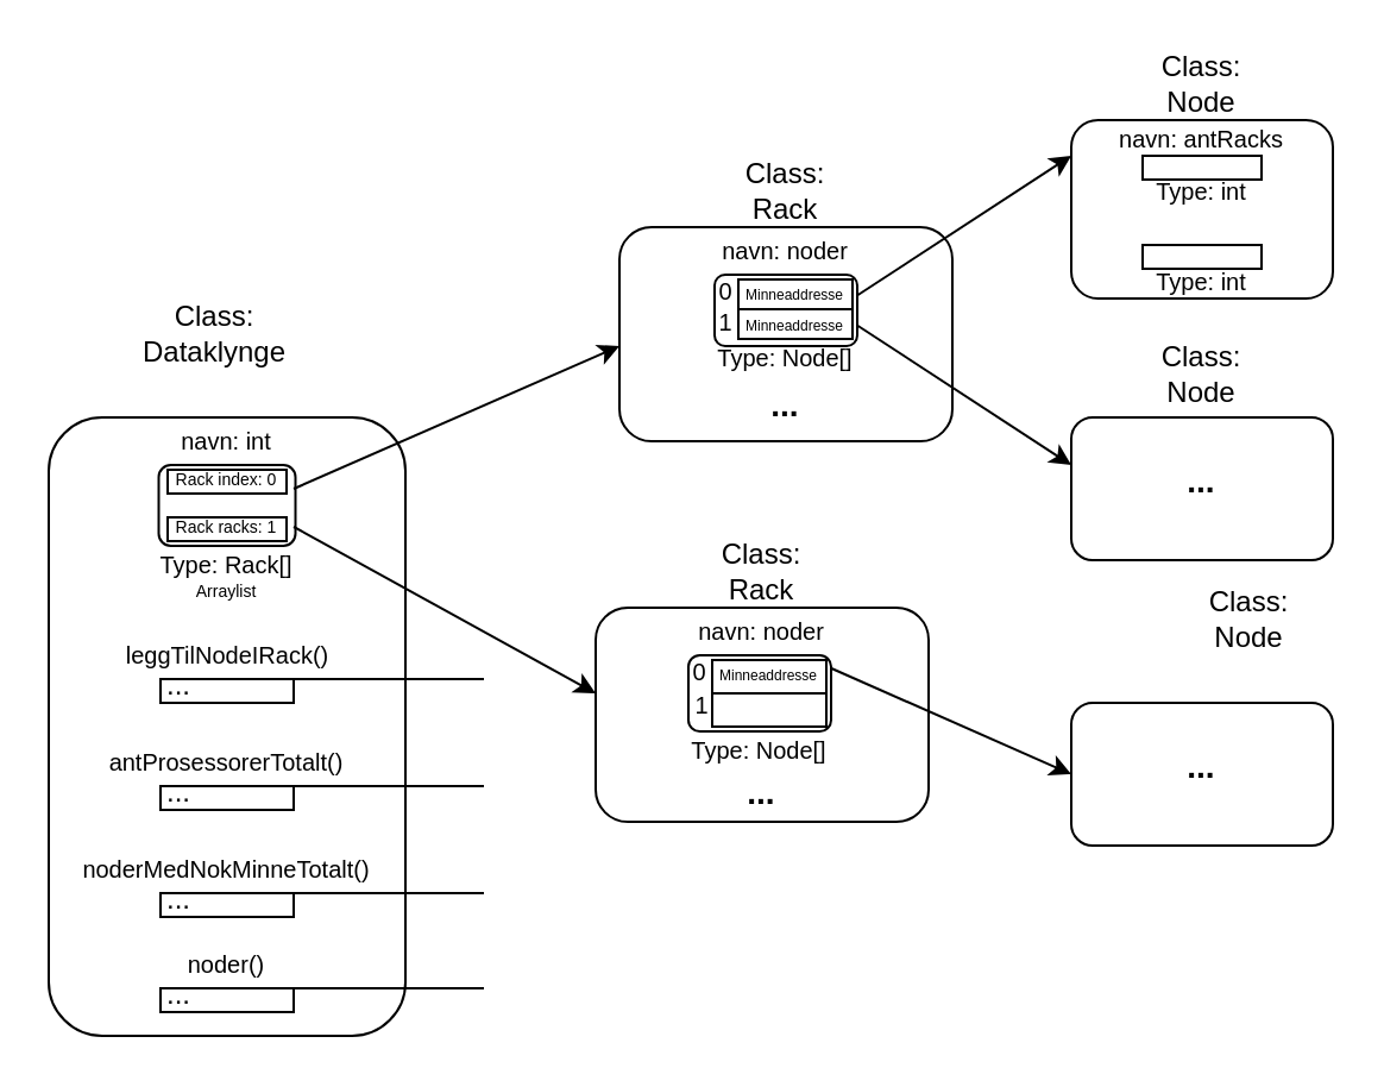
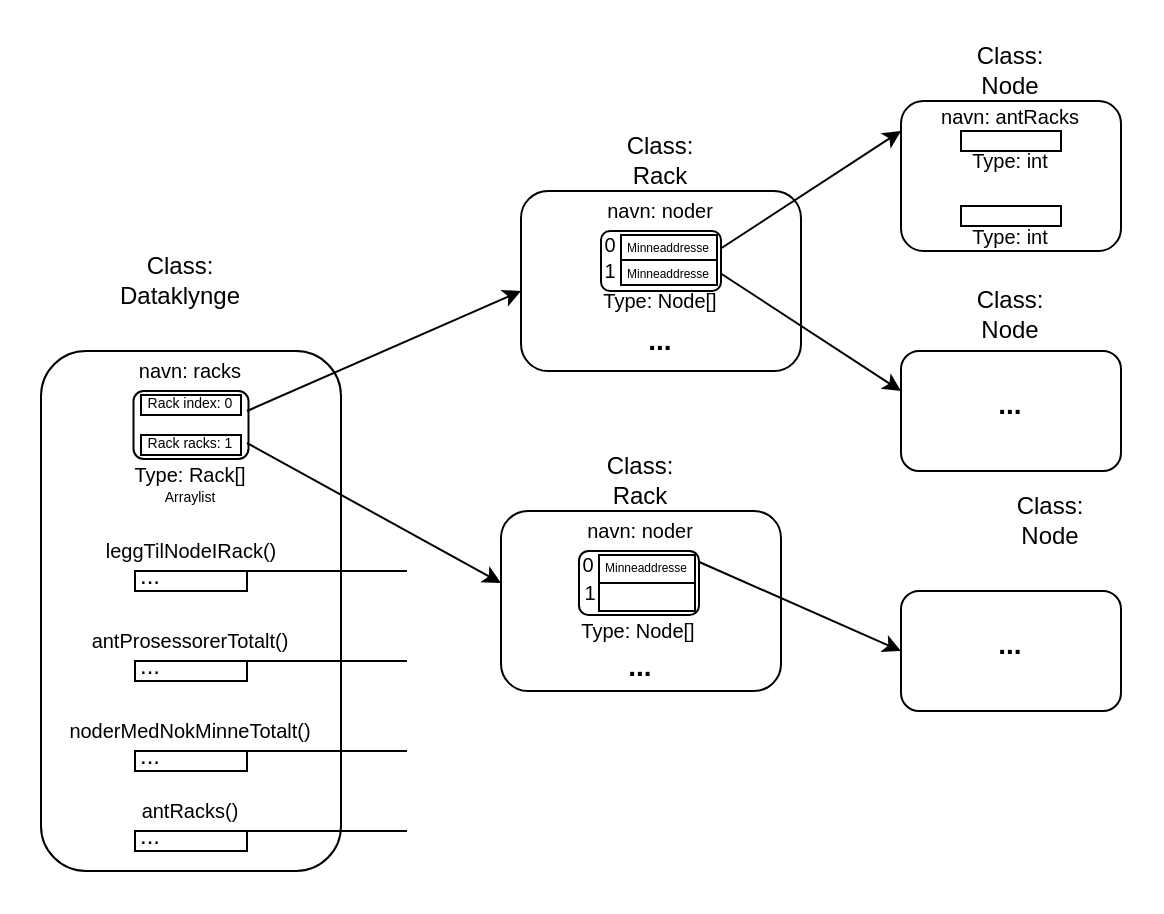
  <mxCell id="0" />
  <mxCell id="1" parent="0" />
  <mxCell id="2" value="" style="rounded=1;whiteSpace=wrap;html=1;" vertex="1" parent="1"><mxGeometry x="20" y="175" width="150" height="260" as="geometry" /></mxCell>
  <mxCell id="3" value="" style="rounded=1;whiteSpace=wrap;html=1;fontSize=12;" vertex="1" parent="1"><mxGeometry x="66.25" y="195" width="57.5" height="34" as="geometry" /></mxCell>
  <mxCell id="4" value="Class: Dataklynge" style="text;html=1;strokeColor=none;fillColor=none;align=center;verticalAlign=middle;whiteSpace=wrap;rounded=0;" vertex="1" parent="1"><mxGeometry x="60" y="125" width="60" height="30" as="geometry" /></mxCell>
- <mxCell id="5" value="&lt;font style=&quot;font-size: 10px&quot;&gt;navn: int&lt;/font&gt;" style="text;html=1;strokeColor=none;fillColor=none;align=center;verticalAlign=middle;whiteSpace=wrap;rounded=0;" vertex="1" parent="1"><mxGeometry x="56.25" y="175" width="77.5" height="20" as="geometry" /></mxCell>
+ <mxCell id="5" value="&lt;font style=&quot;font-size: 10px&quot;&gt;navn: racks&lt;/font&gt;" style="text;html=1;strokeColor=none;fillColor=none;align=center;verticalAlign=middle;whiteSpace=wrap;rounded=0;" vertex="1" parent="1"><mxGeometry x="56.25" y="175" width="77.5" height="20" as="geometry" /></mxCell>
  <mxCell id="6" value="&lt;font style=&quot;font-size: 10px&quot;&gt;Type: Rack[]&lt;/font&gt;" style="text;html=1;strokeColor=none;fillColor=none;align=center;verticalAlign=middle;whiteSpace=wrap;rounded=0;" vertex="1" parent="1"><mxGeometry x="60" y="227" width="70" height="20" as="geometry" /></mxCell>
  <mxCell id="7" value="&lt;font style=&quot;font-size: 10px&quot;&gt;leggTilNodeIRack()&lt;br&gt;&lt;/font&gt;" style="text;html=1;strokeColor=none;fillColor=none;align=center;verticalAlign=middle;whiteSpace=wrap;rounded=0;" vertex="1" parent="1"><mxGeometry x="52.5" y="265" width="85" height="20" as="geometry" /></mxCell>
  <mxCell id="8" value="" style="rounded=0;whiteSpace=wrap;html=1;" vertex="1" parent="1"><mxGeometry x="67" y="285" width="56" height="10" as="geometry" /></mxCell>
  <mxCell id="9" value="" style="endArrow=none;html=1;rounded=0;fontSize=10;" edge="1" parent="1"><mxGeometry width="50" height="50" relative="1" as="geometry"><mxPoint x="123" y="285" as="sourcePoint" /><mxPoint x="203" y="285" as="targetPoint" /></mxGeometry></mxCell>
  <mxCell id="10" value="" style="rounded=0;whiteSpace=wrap;html=1;" vertex="1" parent="1"><mxGeometry x="67" y="330" width="56" height="10" as="geometry" /></mxCell>
  <mxCell id="11" value="antProsessorerTotalt()" style="text;html=1;strokeColor=none;fillColor=none;align=center;verticalAlign=middle;whiteSpace=wrap;rounded=0;fontSize=10;" vertex="1" parent="1"><mxGeometry x="45" y="310" width="100" height="20" as="geometry" /></mxCell>
  <mxCell id="12" value="" style="endArrow=none;html=1;rounded=0;fontSize=10;" edge="1" parent="1"><mxGeometry width="50" height="50" relative="1" as="geometry"><mxPoint x="123" y="330" as="sourcePoint" /><mxPoint x="203" y="330" as="targetPoint" /></mxGeometry></mxCell>
  <mxCell id="13" value="" style="rounded=0;whiteSpace=wrap;html=1;" vertex="1" parent="1"><mxGeometry x="67" y="375" width="56" height="10" as="geometry" /></mxCell>
  <mxCell id="14" value="noderMedNokMinneTotalt()" style="text;html=1;strokeColor=none;fillColor=none;align=center;verticalAlign=middle;whiteSpace=wrap;rounded=0;fontSize=10;" vertex="1" parent="1"><mxGeometry x="45" y="355" width="100" height="20" as="geometry" /></mxCell>
  <mxCell id="15" value="" style="endArrow=none;html=1;rounded=0;fontSize=10;" edge="1" parent="1"><mxGeometry width="50" height="50" relative="1" as="geometry"><mxPoint x="123" y="375" as="sourcePoint" /><mxPoint x="203" y="375" as="targetPoint" /></mxGeometry></mxCell>
  <mxCell id="16" value="" style="rounded=0;whiteSpace=wrap;html=1;" vertex="1" parent="1"><mxGeometry x="67" y="415" width="56" height="10" as="geometry" /></mxCell>
- <mxCell id="17" value="noder()" style="text;html=1;strokeColor=none;fillColor=none;align=center;verticalAlign=middle;whiteSpace=wrap;rounded=0;fontSize=10;" vertex="1" parent="1"><mxGeometry x="45" y="395" width="100" height="20" as="geometry" /></mxCell>
+ <mxCell id="17" value="antRacks()" style="text;html=1;strokeColor=none;fillColor=none;align=center;verticalAlign=middle;whiteSpace=wrap;rounded=0;fontSize=10;" vertex="1" parent="1"><mxGeometry x="45" y="395" width="100" height="20" as="geometry" /></mxCell>
  <mxCell id="18" value="" style="endArrow=none;html=1;rounded=0;fontSize=10;" edge="1" parent="1"><mxGeometry width="50" height="50" relative="1" as="geometry"><mxPoint x="123" y="415" as="sourcePoint" /><mxPoint x="203" y="415" as="targetPoint" /></mxGeometry></mxCell>
  <mxCell id="19" value="" style="endArrow=classic;html=1;rounded=0;fontSize=7;" edge="1" parent="1"><mxGeometry width="50" height="50" relative="1" as="geometry"><mxPoint x="123" y="205" as="sourcePoint" /><mxPoint x="260" y="145" as="targetPoint" /></mxGeometry></mxCell>
  <mxCell id="20" value="" style="endArrow=classic;html=1;rounded=0;fontSize=7;" edge="1" parent="1"><mxGeometry width="50" height="50" relative="1" as="geometry"><mxPoint x="123" y="221" as="sourcePoint" /><mxPoint x="250" y="291" as="targetPoint" /></mxGeometry></mxCell>
  <mxCell id="21" value="" style="rounded=1;whiteSpace=wrap;html=1;" vertex="1" parent="1"><mxGeometry x="260" y="95" width="140" height="90" as="geometry" /></mxCell>
  <mxCell id="22" value="&lt;font style=&quot;font-size: 12px&quot;&gt;Class:&lt;br&gt;Rack&lt;br&gt;&lt;/font&gt;" style="text;html=1;strokeColor=none;fillColor=none;align=center;verticalAlign=middle;whiteSpace=wrap;rounded=0;fontSize=7;" vertex="1" parent="1"><mxGeometry x="300" y="65" width="60" height="30" as="geometry" /></mxCell>
  <mxCell id="23" value="&lt;font style=&quot;font-size: 12px&quot;&gt;...&lt;/font&gt;" style="text;html=1;strokeColor=none;fillColor=none;align=center;verticalAlign=middle;whiteSpace=wrap;rounded=0;fontSize=12;" vertex="1" parent="1"><mxGeometry x="60" y="285" width="30" height="6" as="geometry" /></mxCell>
  <mxCell id="24" value="&lt;font style=&quot;font-size: 12px&quot;&gt;...&lt;/font&gt;" style="text;html=1;strokeColor=none;fillColor=none;align=center;verticalAlign=middle;whiteSpace=wrap;rounded=0;fontSize=12;" vertex="1" parent="1"><mxGeometry x="60" y="330" width="30" height="6" as="geometry" /></mxCell>
  <mxCell id="25" value="&lt;font style=&quot;font-size: 12px&quot;&gt;...&lt;/font&gt;" style="text;html=1;strokeColor=none;fillColor=none;align=center;verticalAlign=middle;whiteSpace=wrap;rounded=0;fontSize=12;" vertex="1" parent="1"><mxGeometry x="60" y="375" width="30" height="6" as="geometry" /></mxCell>
  <mxCell id="26" value="&lt;font style=&quot;font-size: 12px&quot;&gt;...&lt;/font&gt;" style="text;html=1;strokeColor=none;fillColor=none;align=center;verticalAlign=middle;whiteSpace=wrap;rounded=0;fontSize=12;" vertex="1" parent="1"><mxGeometry x="60" y="415" width="30" height="6" as="geometry" /></mxCell>
  <mxCell id="27" value="&lt;font style=&quot;font-size: 10px&quot;&gt;navn: noder&lt;/font&gt;" style="text;html=1;strokeColor=none;fillColor=none;align=center;verticalAlign=middle;whiteSpace=wrap;rounded=0;" vertex="1" parent="1"><mxGeometry x="291.25" y="95" width="77.5" height="20" as="geometry" /></mxCell>
  <mxCell id="28" value="&lt;font style=&quot;font-size: 10px&quot;&gt;Type: Node[]&lt;/font&gt;" style="text;html=1;strokeColor=none;fillColor=none;align=center;verticalAlign=middle;whiteSpace=wrap;rounded=0;" vertex="1" parent="1"><mxGeometry x="295" y="140" width="70" height="20" as="geometry" /></mxCell>
  <mxCell id="29" value="" style="rounded=0;whiteSpace=wrap;html=1;fontSize=12;" vertex="1" parent="1"><mxGeometry x="70" y="197" width="50" height="10" as="geometry" /></mxCell>
  <mxCell id="30" value="&lt;font style=&quot;font-size: 7px&quot;&gt;Rack index: 0&lt;/font&gt;" style="text;html=1;strokeColor=none;fillColor=none;align=center;verticalAlign=middle;whiteSpace=wrap;rounded=0;fontSize=10;" vertex="1" parent="1"><mxGeometry x="70" y="195" width="50" height="10" as="geometry" /></mxCell>
  <mxCell id="31" value="" style="rounded=0;whiteSpace=wrap;html=1;fontSize=12;" vertex="1" parent="1"><mxGeometry x="70" y="217" width="50" height="10" as="geometry" /></mxCell>
  <mxCell id="32" value="&lt;font style=&quot;font-size: 7px&quot;&gt;Rack racks: 1&lt;br&gt;&lt;/font&gt;" style="text;html=1;strokeColor=none;fillColor=none;align=center;verticalAlign=middle;whiteSpace=wrap;rounded=0;fontSize=10;" vertex="1" parent="1"><mxGeometry x="70" y="215" width="50" height="10" as="geometry" /></mxCell>
  <mxCell id="33" value="&lt;font style=&quot;font-size: 7px&quot;&gt;Arraylist&lt;/font&gt;" style="text;html=1;strokeColor=none;fillColor=none;align=center;verticalAlign=middle;whiteSpace=wrap;rounded=0;fontSize=12;" vertex="1" parent="1"><mxGeometry x="75" y="242" width="40" height="10" as="geometry" /></mxCell>
  <mxCell id="34" value="&lt;font size=&quot;1&quot;&gt;&lt;b style=&quot;font-size: 14px&quot;&gt;...&lt;/b&gt;&lt;/font&gt;" style="text;html=1;strokeColor=none;fillColor=none;align=center;verticalAlign=middle;whiteSpace=wrap;rounded=0;fontSize=7;" vertex="1" parent="1"><mxGeometry x="300" y="155" width="60" height="30" as="geometry" /></mxCell>
  <mxCell id="35" value="" style="rounded=1;whiteSpace=wrap;html=1;" vertex="1" parent="1"><mxGeometry x="250" y="255" width="140" height="90" as="geometry" /></mxCell>
  <mxCell id="36" value="&lt;font style=&quot;font-size: 12px&quot;&gt;Class:&lt;br&gt;Rack&lt;br&gt;&lt;/font&gt;" style="text;html=1;strokeColor=none;fillColor=none;align=center;verticalAlign=middle;whiteSpace=wrap;rounded=0;fontSize=7;" vertex="1" parent="1"><mxGeometry x="290" y="225" width="60" height="30" as="geometry" /></mxCell>
  <mxCell id="37" value="&lt;font style=&quot;font-size: 10px&quot;&gt;navn: noder&lt;/font&gt;" style="text;html=1;strokeColor=none;fillColor=none;align=center;verticalAlign=middle;whiteSpace=wrap;rounded=0;" vertex="1" parent="1"><mxGeometry x="281.25" y="255" width="77.5" height="20" as="geometry" /></mxCell>
  <mxCell id="38" value="" style="endArrow=none;html=1;rounded=0;fontSize=12;entryX=1;entryY=0.5;entryDx=0;entryDy=0;exitX=0;exitY=0.5;exitDx=0;exitDy=0;" edge="1" parent="1" source="50" target="50"><mxGeometry width="50" height="50" relative="1" as="geometry"><mxPoint x="320" y="128" as="sourcePoint" /><mxPoint x="340" y="127" as="targetPoint" /></mxGeometry></mxCell>
  <mxCell id="39" value="" style="endArrow=classic;html=1;rounded=0;fontSize=10;" edge="1" parent="1"><mxGeometry width="50" height="50" relative="1" as="geometry"><mxPoint x="358" y="125" as="sourcePoint" /><mxPoint x="450" y="65" as="targetPoint" /></mxGeometry></mxCell>
  <mxCell id="40" value="" style="endArrow=classic;html=1;rounded=0;fontSize=10;" edge="1" parent="1"><mxGeometry width="50" height="50" relative="1" as="geometry"><mxPoint x="358" y="135" as="sourcePoint" /><mxPoint x="450" y="195" as="targetPoint" /></mxGeometry></mxCell>
  <mxCell id="41" value="" style="endArrow=classic;html=1;rounded=0;fontSize=10;entryX=0;entryY=0.5;entryDx=0;entryDy=0;" edge="1" parent="1" target="44"><mxGeometry width="50" height="50" relative="1" as="geometry"><mxPoint x="348" y="280" as="sourcePoint" /><mxPoint x="470" y="255" as="targetPoint" /></mxGeometry></mxCell>
  <mxCell id="42" value="" style="rounded=1;whiteSpace=wrap;html=1;" vertex="1" parent="1"><mxGeometry x="450" y="50" width="110" height="75" as="geometry" /></mxCell>
  <mxCell id="43" value="" style="rounded=1;whiteSpace=wrap;html=1;" vertex="1" parent="1"><mxGeometry x="450" y="175" width="110" height="60" as="geometry" /></mxCell>
  <mxCell id="44" value="" style="rounded=1;whiteSpace=wrap;html=1;" vertex="1" parent="1"><mxGeometry x="450" y="295" width="110" height="60" as="geometry" /></mxCell>
  <mxCell id="45" value="&lt;font style=&quot;font-size: 12px&quot;&gt;Class:&lt;br&gt;Node&lt;br&gt;&lt;/font&gt;" style="text;html=1;strokeColor=none;fillColor=none;align=center;verticalAlign=middle;whiteSpace=wrap;rounded=0;fontSize=7;" vertex="1" parent="1"><mxGeometry x="475" y="20" width="60" height="30" as="geometry" /></mxCell>
  <mxCell id="46" value="&lt;font style=&quot;font-size: 12px&quot;&gt;Class:&lt;br&gt;Node&lt;br&gt;&lt;/font&gt;" style="text;html=1;strokeColor=none;fillColor=none;align=center;verticalAlign=middle;whiteSpace=wrap;rounded=0;fontSize=7;" vertex="1" parent="1"><mxGeometry x="475" y="142" width="60" height="30" as="geometry" /></mxCell>
  <mxCell id="47" value="&lt;font style=&quot;font-size: 12px&quot;&gt;Class:&lt;br&gt;Node&lt;br&gt;&lt;/font&gt;" style="text;html=1;strokeColor=none;fillColor=none;align=center;verticalAlign=middle;whiteSpace=wrap;rounded=0;fontSize=7;" vertex="1" parent="1"><mxGeometry x="495" y="245" width="60" height="30" as="geometry" /></mxCell>
  <mxCell id="48" value="" style="rounded=0;whiteSpace=wrap;html=1;fontSize=10;" vertex="1" parent="1"><mxGeometry x="480" y="65" width="50" height="10" as="geometry" /></mxCell>
  <mxCell id="49" value="" style="rounded=1;whiteSpace=wrap;html=1;fontSize=10;" vertex="1" parent="1"><mxGeometry x="300" y="115" width="60" height="30" as="geometry" /></mxCell>
  <mxCell id="50" value="" style="rounded=0;whiteSpace=wrap;html=1;" vertex="1" parent="1"><mxGeometry x="310" y="117" width="48" height="25" as="geometry" /></mxCell>
  <mxCell id="51" value="&lt;font style=&quot;font-size: 10px&quot;&gt;0&lt;/font&gt;" style="text;html=1;strokeColor=none;fillColor=none;align=center;verticalAlign=middle;whiteSpace=wrap;rounded=0;fontSize=12;" vertex="1" parent="1"><mxGeometry x="300" y="117" width="10" height="10" as="geometry" /></mxCell>
  <mxCell id="52" value="&lt;font style=&quot;font-size: 10px&quot;&gt;1&lt;/font&gt;" style="text;html=1;strokeColor=none;fillColor=none;align=center;verticalAlign=middle;whiteSpace=wrap;rounded=0;fontSize=12;" vertex="1" parent="1"><mxGeometry x="300" y="130" width="10" height="10" as="geometry" /></mxCell>
  <mxCell id="53" value="" style="endArrow=none;html=1;rounded=0;fontSize=10;entryX=1;entryY=0.5;entryDx=0;entryDy=0;exitX=0;exitY=0.5;exitDx=0;exitDy=0;" edge="1" parent="1" source="50" target="50"><mxGeometry width="50" height="50" relative="1" as="geometry"><mxPoint x="320" y="130" as="sourcePoint" /><mxPoint x="348" y="130" as="targetPoint" /></mxGeometry></mxCell>
  <mxCell id="54" value="&lt;font style=&quot;font-size: 10px&quot;&gt;Type: Node[]&lt;/font&gt;" style="text;html=1;strokeColor=none;fillColor=none;align=center;verticalAlign=middle;whiteSpace=wrap;rounded=0;" vertex="1" parent="1"><mxGeometry x="284" y="305" width="70" height="20" as="geometry" /></mxCell>
  <mxCell id="55" value="" style="endArrow=none;html=1;rounded=0;fontSize=12;entryX=1;entryY=0.5;entryDx=0;entryDy=0;exitX=0;exitY=0.5;exitDx=0;exitDy=0;" edge="1" parent="1" source="57" target="57"><mxGeometry width="50" height="50" relative="1" as="geometry"><mxPoint x="309" y="288" as="sourcePoint" /><mxPoint x="329" y="287" as="targetPoint" /></mxGeometry></mxCell>
  <mxCell id="56" value="" style="rounded=1;whiteSpace=wrap;html=1;fontSize=10;" vertex="1" parent="1"><mxGeometry x="289" y="275" width="60" height="32" as="geometry" /></mxCell>
  <mxCell id="57" value="" style="rounded=0;whiteSpace=wrap;html=1;" vertex="1" parent="1"><mxGeometry x="299" y="277" width="48" height="28" as="geometry" /></mxCell>
  <mxCell id="58" value="&lt;font style=&quot;font-size: 10px&quot;&gt;0&lt;/font&gt;" style="text;html=1;strokeColor=none;fillColor=none;align=center;verticalAlign=middle;whiteSpace=wrap;rounded=0;fontSize=12;" vertex="1" parent="1"><mxGeometry x="289" y="277" width="10" height="10" as="geometry" /></mxCell>
  <mxCell id="59" value="&lt;font style=&quot;font-size: 10px&quot;&gt;1&lt;/font&gt;" style="text;html=1;strokeColor=none;fillColor=none;align=center;verticalAlign=middle;whiteSpace=wrap;rounded=0;fontSize=12;" vertex="1" parent="1"><mxGeometry x="290" y="291" width="10" height="10" as="geometry" /></mxCell>
  <mxCell id="60" value="" style="endArrow=none;html=1;rounded=0;fontSize=10;entryX=1;entryY=0.5;entryDx=0;entryDy=0;exitX=0;exitY=0.5;exitDx=0;exitDy=0;" edge="1" parent="1" source="57" target="57"><mxGeometry width="50" height="50" relative="1" as="geometry"><mxPoint x="309" y="290" as="sourcePoint" /><mxPoint x="337" y="290" as="targetPoint" /></mxGeometry></mxCell>
  <mxCell id="61" value="&lt;font style=&quot;font-size: 6px&quot;&gt;Minneaddresse&lt;/font&gt;" style="text;html=1;strokeColor=none;fillColor=none;align=center;verticalAlign=middle;whiteSpace=wrap;rounded=0;fontSize=10;" vertex="1" parent="1"><mxGeometry x="314" y="117" width="40" height="10" as="geometry" /></mxCell>
  <mxCell id="62" value="&lt;font style=&quot;font-size: 6px&quot;&gt;Minneaddresse&lt;/font&gt;" style="text;html=1;strokeColor=none;fillColor=none;align=center;verticalAlign=middle;whiteSpace=wrap;rounded=0;fontSize=10;" vertex="1" parent="1"><mxGeometry x="314" y="130" width="40" height="10" as="geometry" /></mxCell>
  <mxCell id="63" value="&lt;font style=&quot;font-size: 6px&quot;&gt;Minneaddresse&lt;/font&gt;" style="text;html=1;strokeColor=none;fillColor=none;align=center;verticalAlign=middle;whiteSpace=wrap;rounded=0;fontSize=10;" vertex="1" parent="1"><mxGeometry x="303" y="277" width="40" height="10" as="geometry" /></mxCell>
  <mxCell id="64" value="&lt;font style=&quot;font-size: 10px&quot;&gt;Type: int&lt;/font&gt;" style="text;html=1;strokeColor=none;fillColor=none;align=center;verticalAlign=middle;whiteSpace=wrap;rounded=0;" vertex="1" parent="1"><mxGeometry x="470" y="75" width="70" height="10" as="geometry" /></mxCell>
  <mxCell id="65" value="&lt;span style=&quot;font-size: 10px&quot;&gt;navn: antRacks&lt;/span&gt;" style="text;html=1;strokeColor=none;fillColor=none;align=center;verticalAlign=middle;whiteSpace=wrap;rounded=0;" vertex="1" parent="1"><mxGeometry x="460" y="50" width="90" height="15" as="geometry" /></mxCell>
  <mxCell id="66" value="" style="rounded=0;whiteSpace=wrap;html=1;fontSize=10;" vertex="1" parent="1"><mxGeometry x="480" y="102.5" width="50" height="10" as="geometry" /></mxCell>
  <mxCell id="67" value="&lt;font style=&quot;font-size: 10px&quot;&gt;Type: int&lt;/font&gt;" style="text;html=1;strokeColor=none;fillColor=none;align=center;verticalAlign=middle;whiteSpace=wrap;rounded=0;" vertex="1" parent="1"><mxGeometry x="470" y="112.5" width="70" height="10" as="geometry" /></mxCell>
  <mxCell id="68" value="&lt;font size=&quot;1&quot;&gt;&lt;b style=&quot;font-size: 14px&quot;&gt;...&lt;/b&gt;&lt;/font&gt;" style="text;html=1;strokeColor=none;fillColor=none;align=center;verticalAlign=middle;whiteSpace=wrap;rounded=0;fontSize=7;" vertex="1" parent="1"><mxGeometry x="475" y="187" width="60" height="30" as="geometry" /></mxCell>
  <mxCell id="69" value="&lt;font size=&quot;1&quot;&gt;&lt;b style=&quot;font-size: 14px&quot;&gt;...&lt;/b&gt;&lt;/font&gt;" style="text;html=1;strokeColor=none;fillColor=none;align=center;verticalAlign=middle;whiteSpace=wrap;rounded=0;fontSize=7;" vertex="1" parent="1"><mxGeometry x="475" y="307" width="60" height="30" as="geometry" /></mxCell>
  <mxCell id="70" value="&lt;font size=&quot;1&quot;&gt;&lt;b style=&quot;font-size: 14px&quot;&gt;...&lt;/b&gt;&lt;/font&gt;" style="text;html=1;strokeColor=none;fillColor=none;align=center;verticalAlign=middle;whiteSpace=wrap;rounded=0;fontSize=7;" vertex="1" parent="1"><mxGeometry x="290" y="318" width="60" height="30" as="geometry" /></mxCell>
